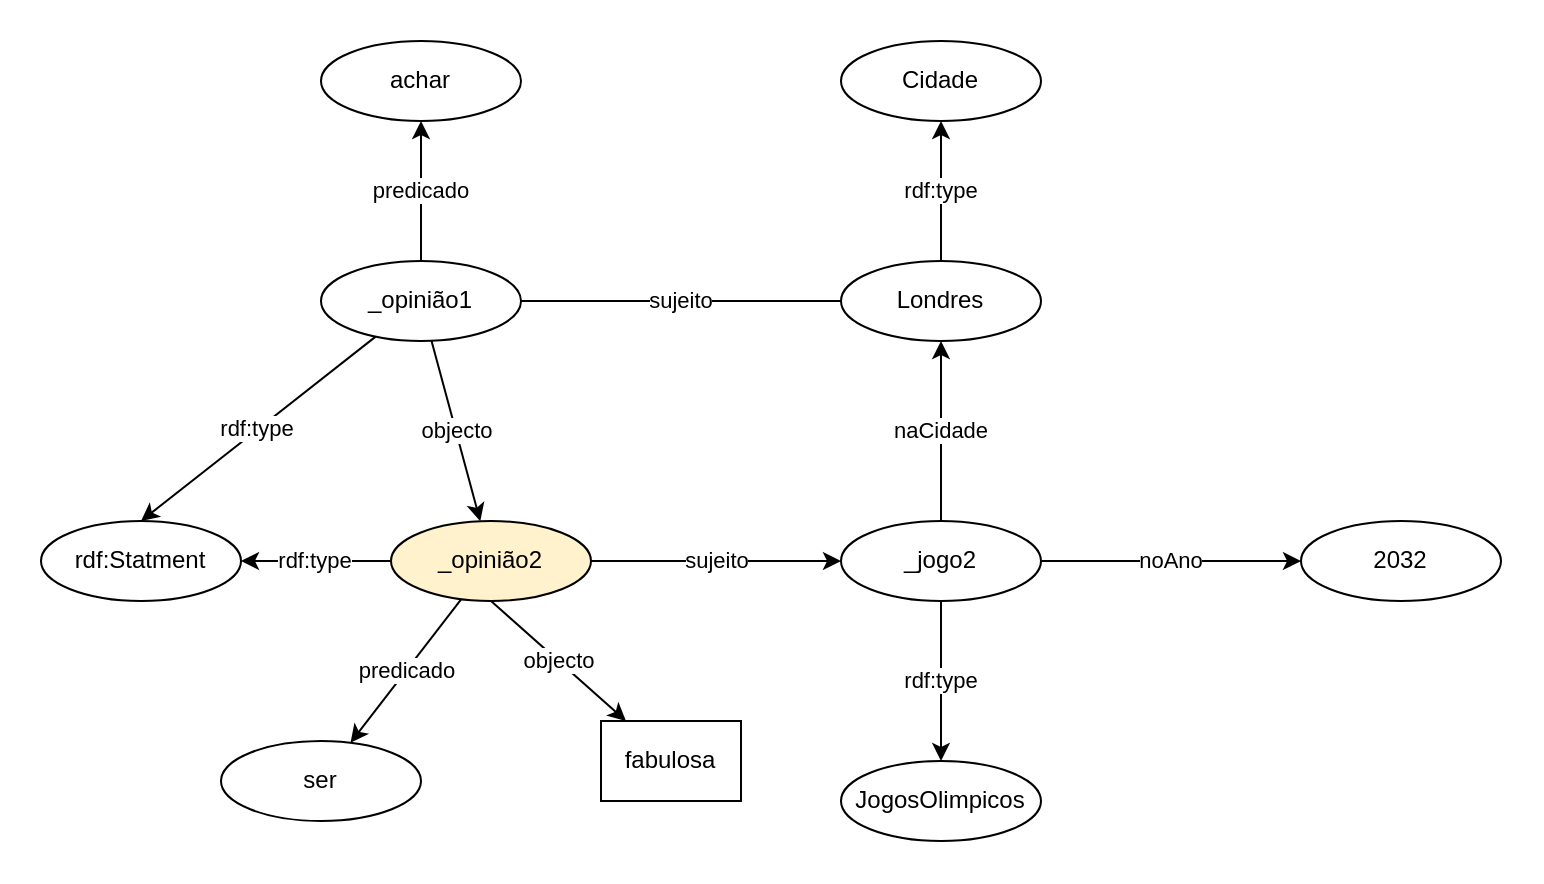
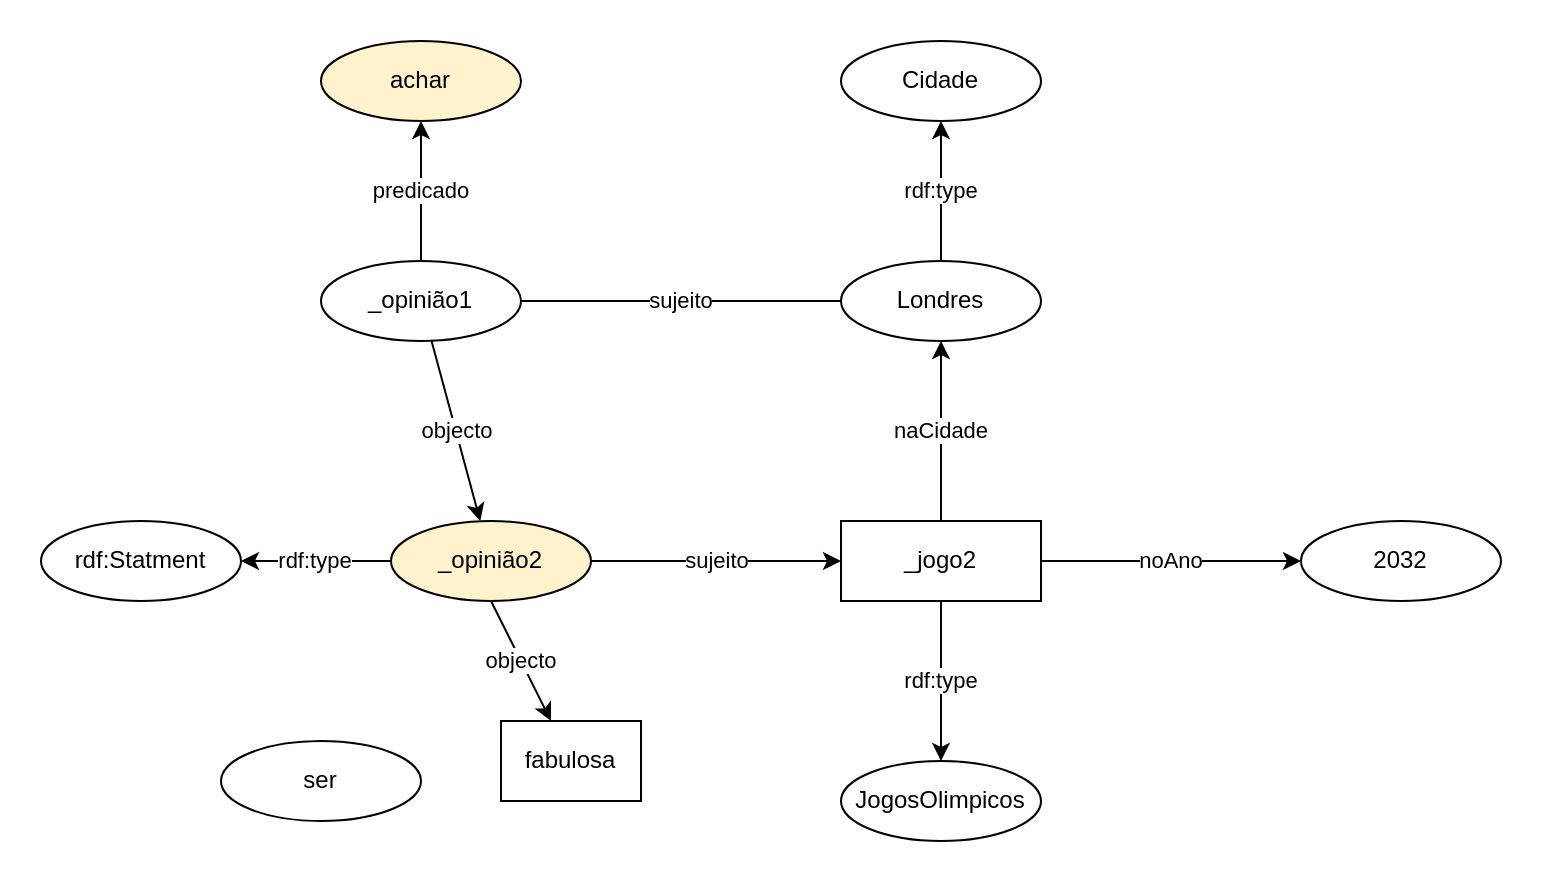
  <mxCell id="0" />
  <mxCell id="1" parent="0" />
  <mxCell id="2" value="rdf:Statment" style="ellipse;whiteSpace=wrap;html=1;" parent="1" vertex="1"><mxGeometry x="20" y="260" width="100" height="40" as="geometry" /></mxCell>
  <mxCell id="3" value="Cidade" style="ellipse;whiteSpace=wrap;html=1;" parent="1" vertex="1"><mxGeometry x="420" y="20" width="100" height="40" as="geometry" /></mxCell>
- <mxCell id="4" value="_jogo2" style="ellipse;whiteSpace=wrap;html=1;" parent="1" vertex="1"><mxGeometry x="420" y="260" width="100" height="40" as="geometry" /></mxCell>
+ <mxCell id="4" value="_jogo2" style="whiteSpace=wrap;html=1;rounded=0;" parent="1" vertex="1"><mxGeometry x="420" y="260" width="100" height="40" as="geometry" /></mxCell>
  <mxCell id="5" value="Londres" style="ellipse;whiteSpace=wrap;html=1;" parent="1" vertex="1"><mxGeometry x="420" y="130" width="100" height="40" as="geometry" /></mxCell>
  <mxCell id="6" value="_opinião1" style="ellipse;whiteSpace=wrap;html=1;" parent="1" vertex="1"><mxGeometry x="160" y="130" width="100" height="40" as="geometry" /></mxCell>
- <mxCell id="7" value="rdf:type" style="endArrow=classic;html=1;entryX=0.5;entryY=0;entryDx=0;entryDy=0;" parent="1" source="6" target="2" edge="1"><mxGeometry width="50" height="50" relative="1" as="geometry"><mxPoint x="370" y="340" as="sourcePoint" /><mxPoint x="420" y="290" as="targetPoint" /></mxGeometry></mxCell>
  <mxCell id="8" value="sujeito" style="endArrow=none;html=1;" parent="1" source="6" target="5" edge="1"><mxGeometry width="50" height="50" relative="1" as="geometry"><mxPoint x="370" y="340" as="sourcePoint" /><mxPoint x="420" y="290" as="targetPoint" /></mxGeometry></mxCell>
  <mxCell id="9" value="rdf:type" style="endArrow=classic;html=1;" parent="1" source="5" target="3" edge="1"><mxGeometry width="50" height="50" relative="1" as="geometry"><mxPoint x="600" y="90" as="sourcePoint" /><mxPoint x="500" y="150" as="targetPoint" /></mxGeometry></mxCell>
  <mxCell id="10" value="predicado" style="endArrow=classic;html=1;" parent="1" source="6" target="11" edge="1"><mxGeometry width="50" height="50" relative="1" as="geometry"><mxPoint x="370" y="340" as="sourcePoint" /><mxPoint x="460" y="250" as="targetPoint" /></mxGeometry></mxCell>
- <mxCell id="11" value="achar" style="ellipse;whiteSpace=wrap;html=1;" parent="1" vertex="1"><mxGeometry x="160" y="20" width="100" height="40" as="geometry" /></mxCell>
+ <mxCell id="11" value="achar" style="ellipse;whiteSpace=wrap;html=1;fillColor=#fff2cc;" parent="1" vertex="1"><mxGeometry x="160" y="20" width="100" height="40" as="geometry" /></mxCell>
  <mxCell id="12" value="_opinião2" style="ellipse;whiteSpace=wrap;html=1;fillColor=#fff2cc;" parent="1" vertex="1"><mxGeometry x="195" y="260" width="100" height="40" as="geometry" /></mxCell>
  <mxCell id="13" value="objecto&lt;br&gt;" style="endArrow=classic;html=1;" parent="1" source="6" target="12" edge="1"><mxGeometry width="50" height="50" relative="1" as="geometry"><mxPoint x="370" y="340" as="sourcePoint" /><mxPoint x="420" y="290" as="targetPoint" /></mxGeometry></mxCell>
  <mxCell id="14" value="sujeito" style="endArrow=classic;html=1;exitX=1;exitY=0.5;exitDx=0;exitDy=0;entryX=0;entryY=0.5;entryDx=0;entryDy=0;" parent="1" source="12" target="4" edge="1"><mxGeometry width="50" height="50" relative="1" as="geometry"><mxPoint x="570" y="480" as="sourcePoint" /><mxPoint x="620" y="430" as="targetPoint" /></mxGeometry></mxCell>
- <mxCell id="15" value="predicado" style="endArrow=classic;html=1;" parent="1" source="12" target="16" edge="1"><mxGeometry width="50" height="50" relative="1" as="geometry"><mxPoint x="460" y="460" as="sourcePoint" /><mxPoint x="520" y="450" as="targetPoint" /></mxGeometry></mxCell>
  <mxCell id="16" value="ser" style="ellipse;whiteSpace=wrap;html=1;" parent="1" vertex="1"><mxGeometry x="110" y="370" width="100" height="40" as="geometry" /></mxCell>
  <mxCell id="17" value="objecto&lt;br&gt;" style="endArrow=classic;html=1;exitX=0.5;exitY=1;exitDx=0;exitDy=0;" parent="1" source="12" target="18" edge="1"><mxGeometry width="50" height="50" relative="1" as="geometry"><mxPoint x="439.995" y="430.002" as="sourcePoint" /><mxPoint x="420" y="470" as="targetPoint" /></mxGeometry></mxCell>
- <mxCell id="18" value="fabulosa" style="rounded=0;whiteSpace=wrap;html=1;" parent="1" vertex="1"><mxGeometry x="300" y="360" width="70" height="40" as="geometry" /></mxCell>
+ <mxCell id="18" value="fabulosa" style="rounded=0;whiteSpace=wrap;html=1;" parent="1" vertex="1"><mxGeometry x="250" y="360" width="70" height="40" as="geometry" /></mxCell>
  <mxCell id="19" value="naCidade" style="endArrow=classic;html=1;exitX=0.5;exitY=0;exitDx=0;exitDy=0;" parent="1" source="4" target="5" edge="1"><mxGeometry width="50" height="50" relative="1" as="geometry"><mxPoint x="660" y="310" as="sourcePoint" /><mxPoint x="710" y="260" as="targetPoint" /></mxGeometry></mxCell>
  <mxCell id="20" value="2032" style="ellipse;whiteSpace=wrap;html=1;" parent="1" vertex="1"><mxGeometry x="650" y="260" width="100" height="40" as="geometry" /></mxCell>
  <mxCell id="21" value="noAno" style="endArrow=classic;html=1;" parent="1" source="4" target="20" edge="1"><mxGeometry width="50" height="50" relative="1" as="geometry"><mxPoint x="600" y="360" as="sourcePoint" /><mxPoint x="634" y="202" as="targetPoint" /></mxGeometry></mxCell>
  <mxCell id="22" value="rdf:type" style="endArrow=classic;html=1;" parent="1" source="4" target="23" edge="1"><mxGeometry width="50" height="50" relative="1" as="geometry"><mxPoint x="720" y="485" as="sourcePoint" /><mxPoint x="680" y="420" as="targetPoint" /></mxGeometry></mxCell>
  <mxCell id="23" value="JogosOlimpicos" style="ellipse;whiteSpace=wrap;html=1;" parent="1" vertex="1"><mxGeometry x="420" y="380" width="100" height="40" as="geometry" /></mxCell>
  <mxCell id="24" value="rdf:type" style="endArrow=classic;html=1;" parent="1" source="12" target="2" edge="1"><mxGeometry width="50" height="50" relative="1" as="geometry"><mxPoint x="208.331" y="179.448" as="sourcePoint" /><mxPoint x="160" y="260" as="targetPoint" /></mxGeometry></mxCell>
